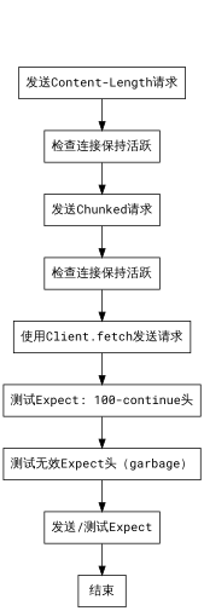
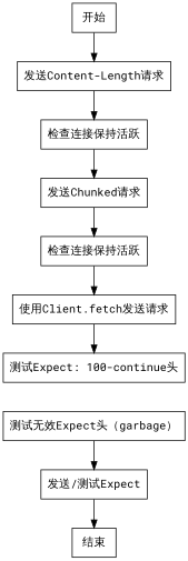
  digraph {
    fontname="Roboto Mono"
    rankdir=TB
    node [fontname="Roboto Mono" shape=rectangle]
    edge [fontname="Roboto Mono"]
+   n1 [label="开始"]
    n2 [label="发送Content-Length请求"]
    n3 [label="检查连接保持活跃"]
    n4 [label="发送Chunked请求"]
    n5 [label="检查连接保持活跃"]
    n6 [label="使用Client.fetch发送请求"]
    n7 [label="测试Expect: 100-continue头"]
    n8 [label="测试无效Expect头（garbage）"]
    n9 [label="发送/测试Expect"]
    n10 [label="结束"]
+   n1 -> n2
    n2 -> n3
    n3 -> n4
    n4 -> n5
    n5 -> n6
    n6 -> n7
-   n7 -> n8
    n8 -> n9
    n9 -> n10
  }
